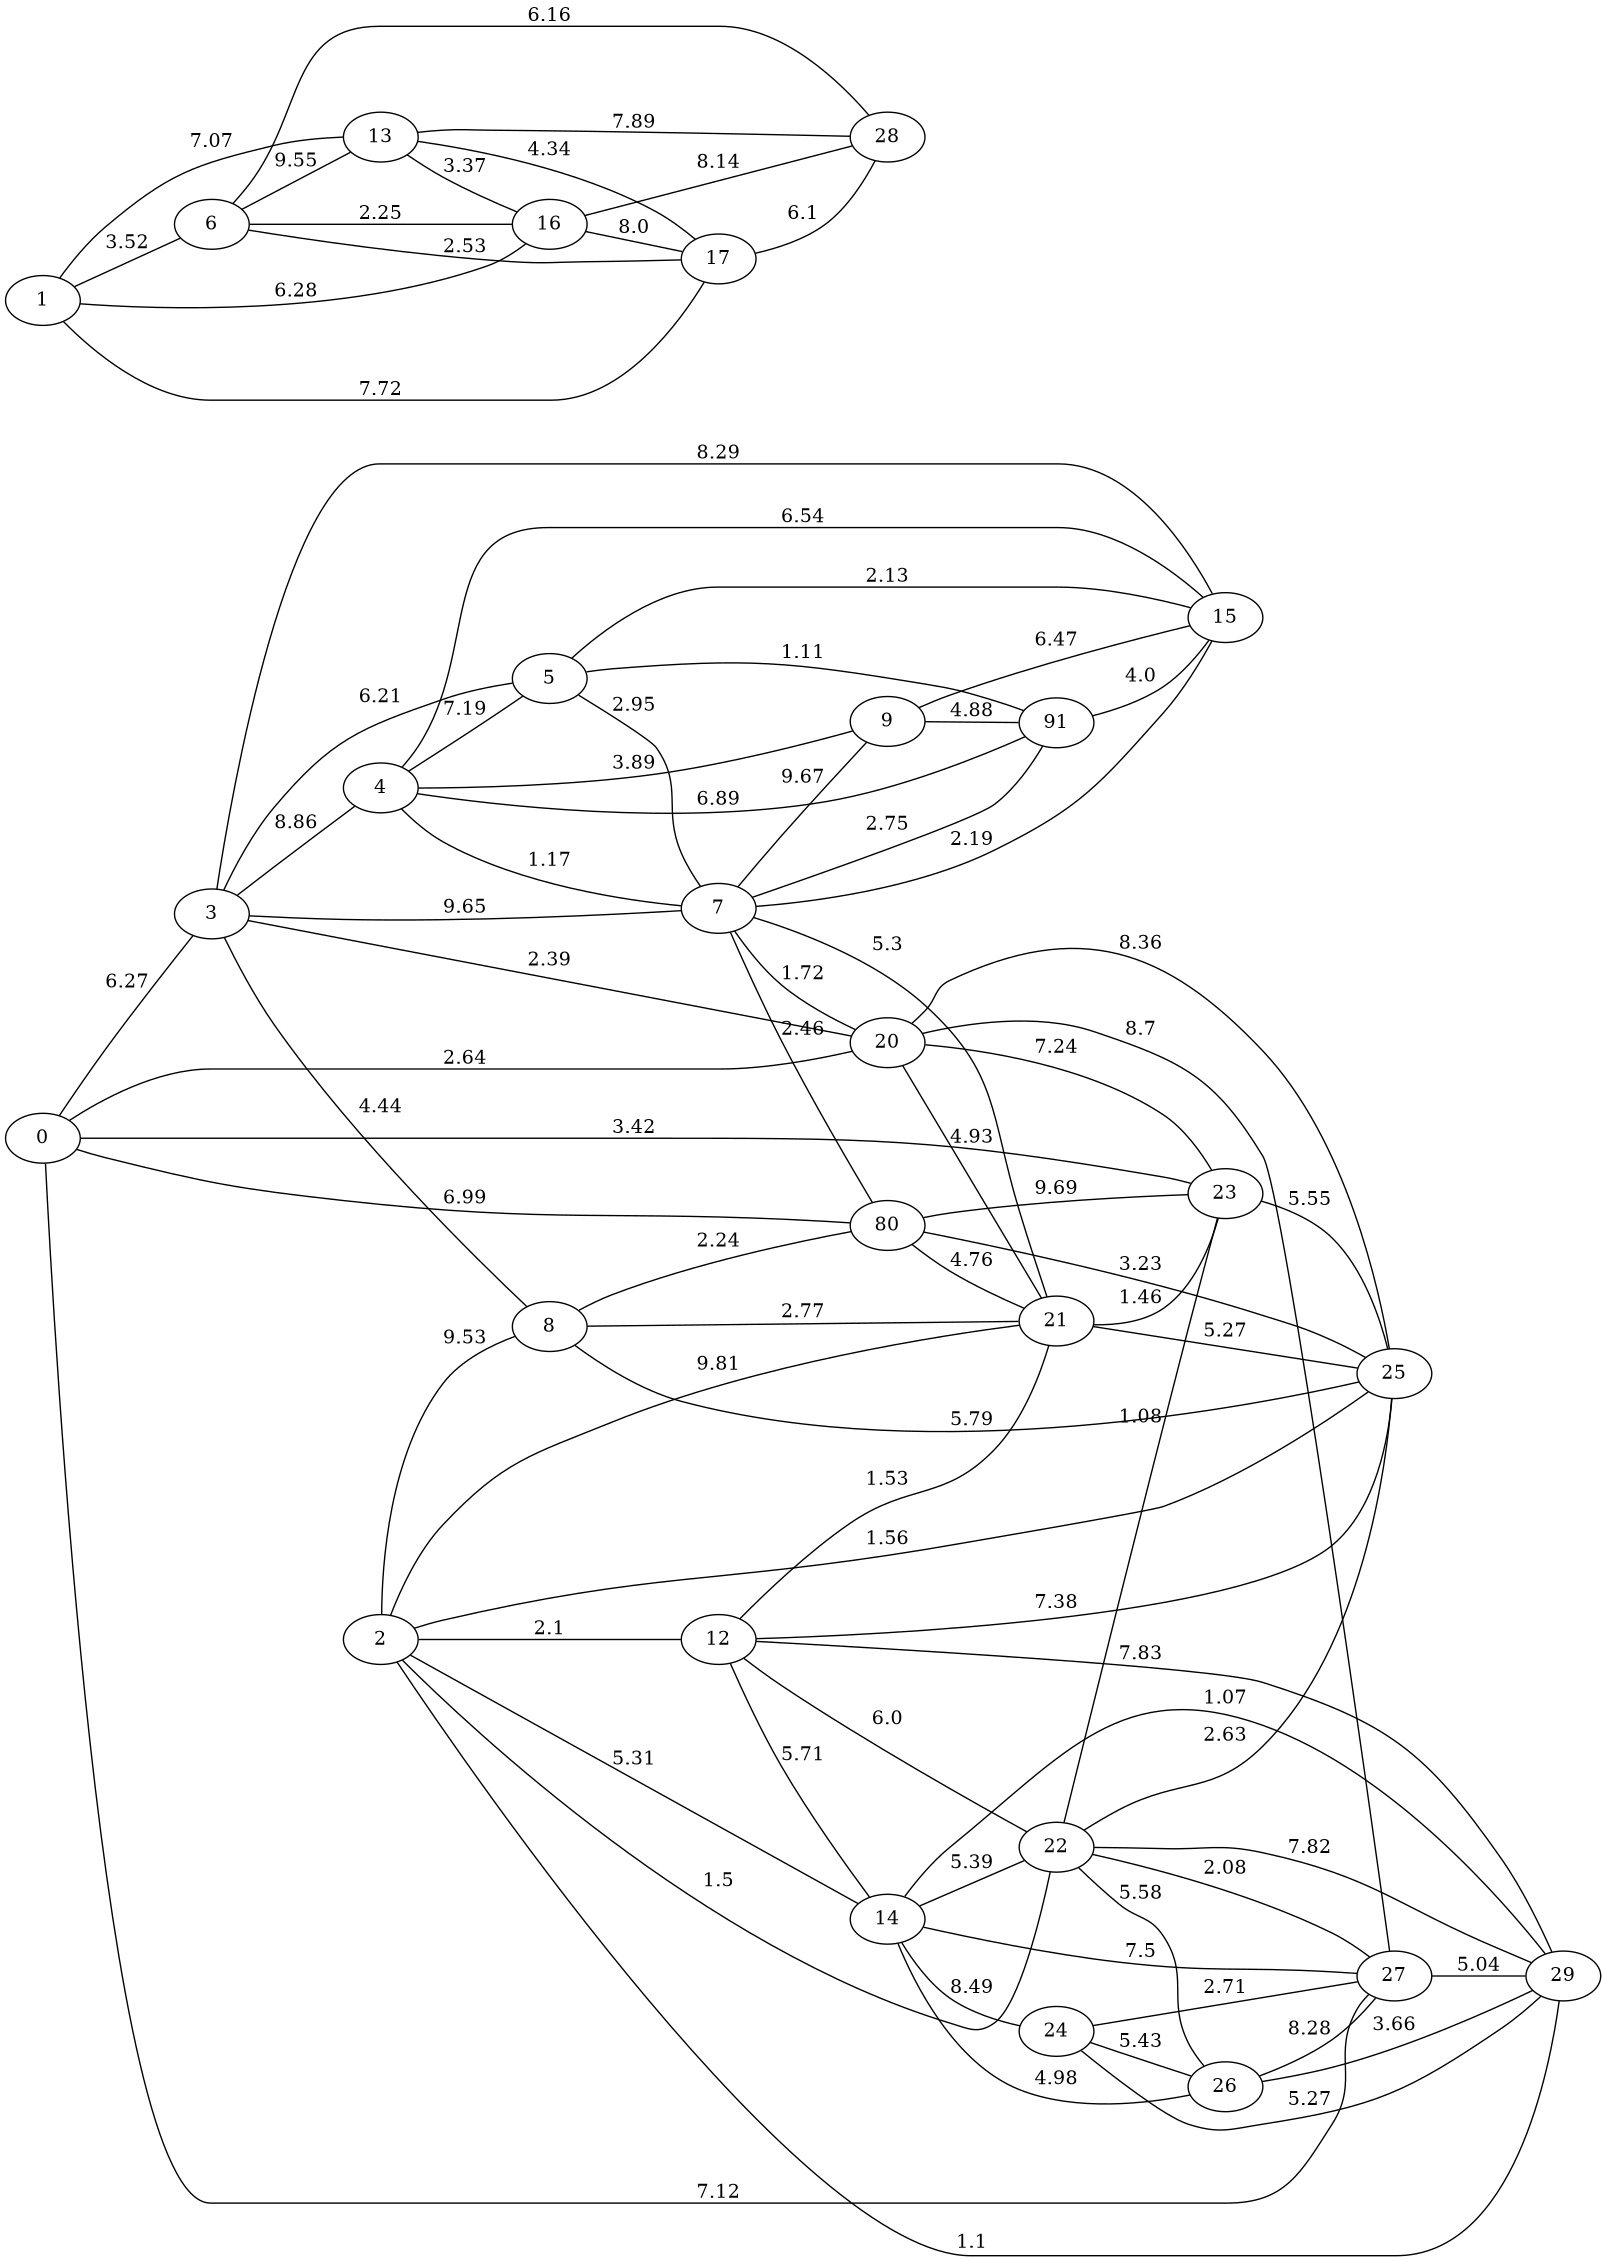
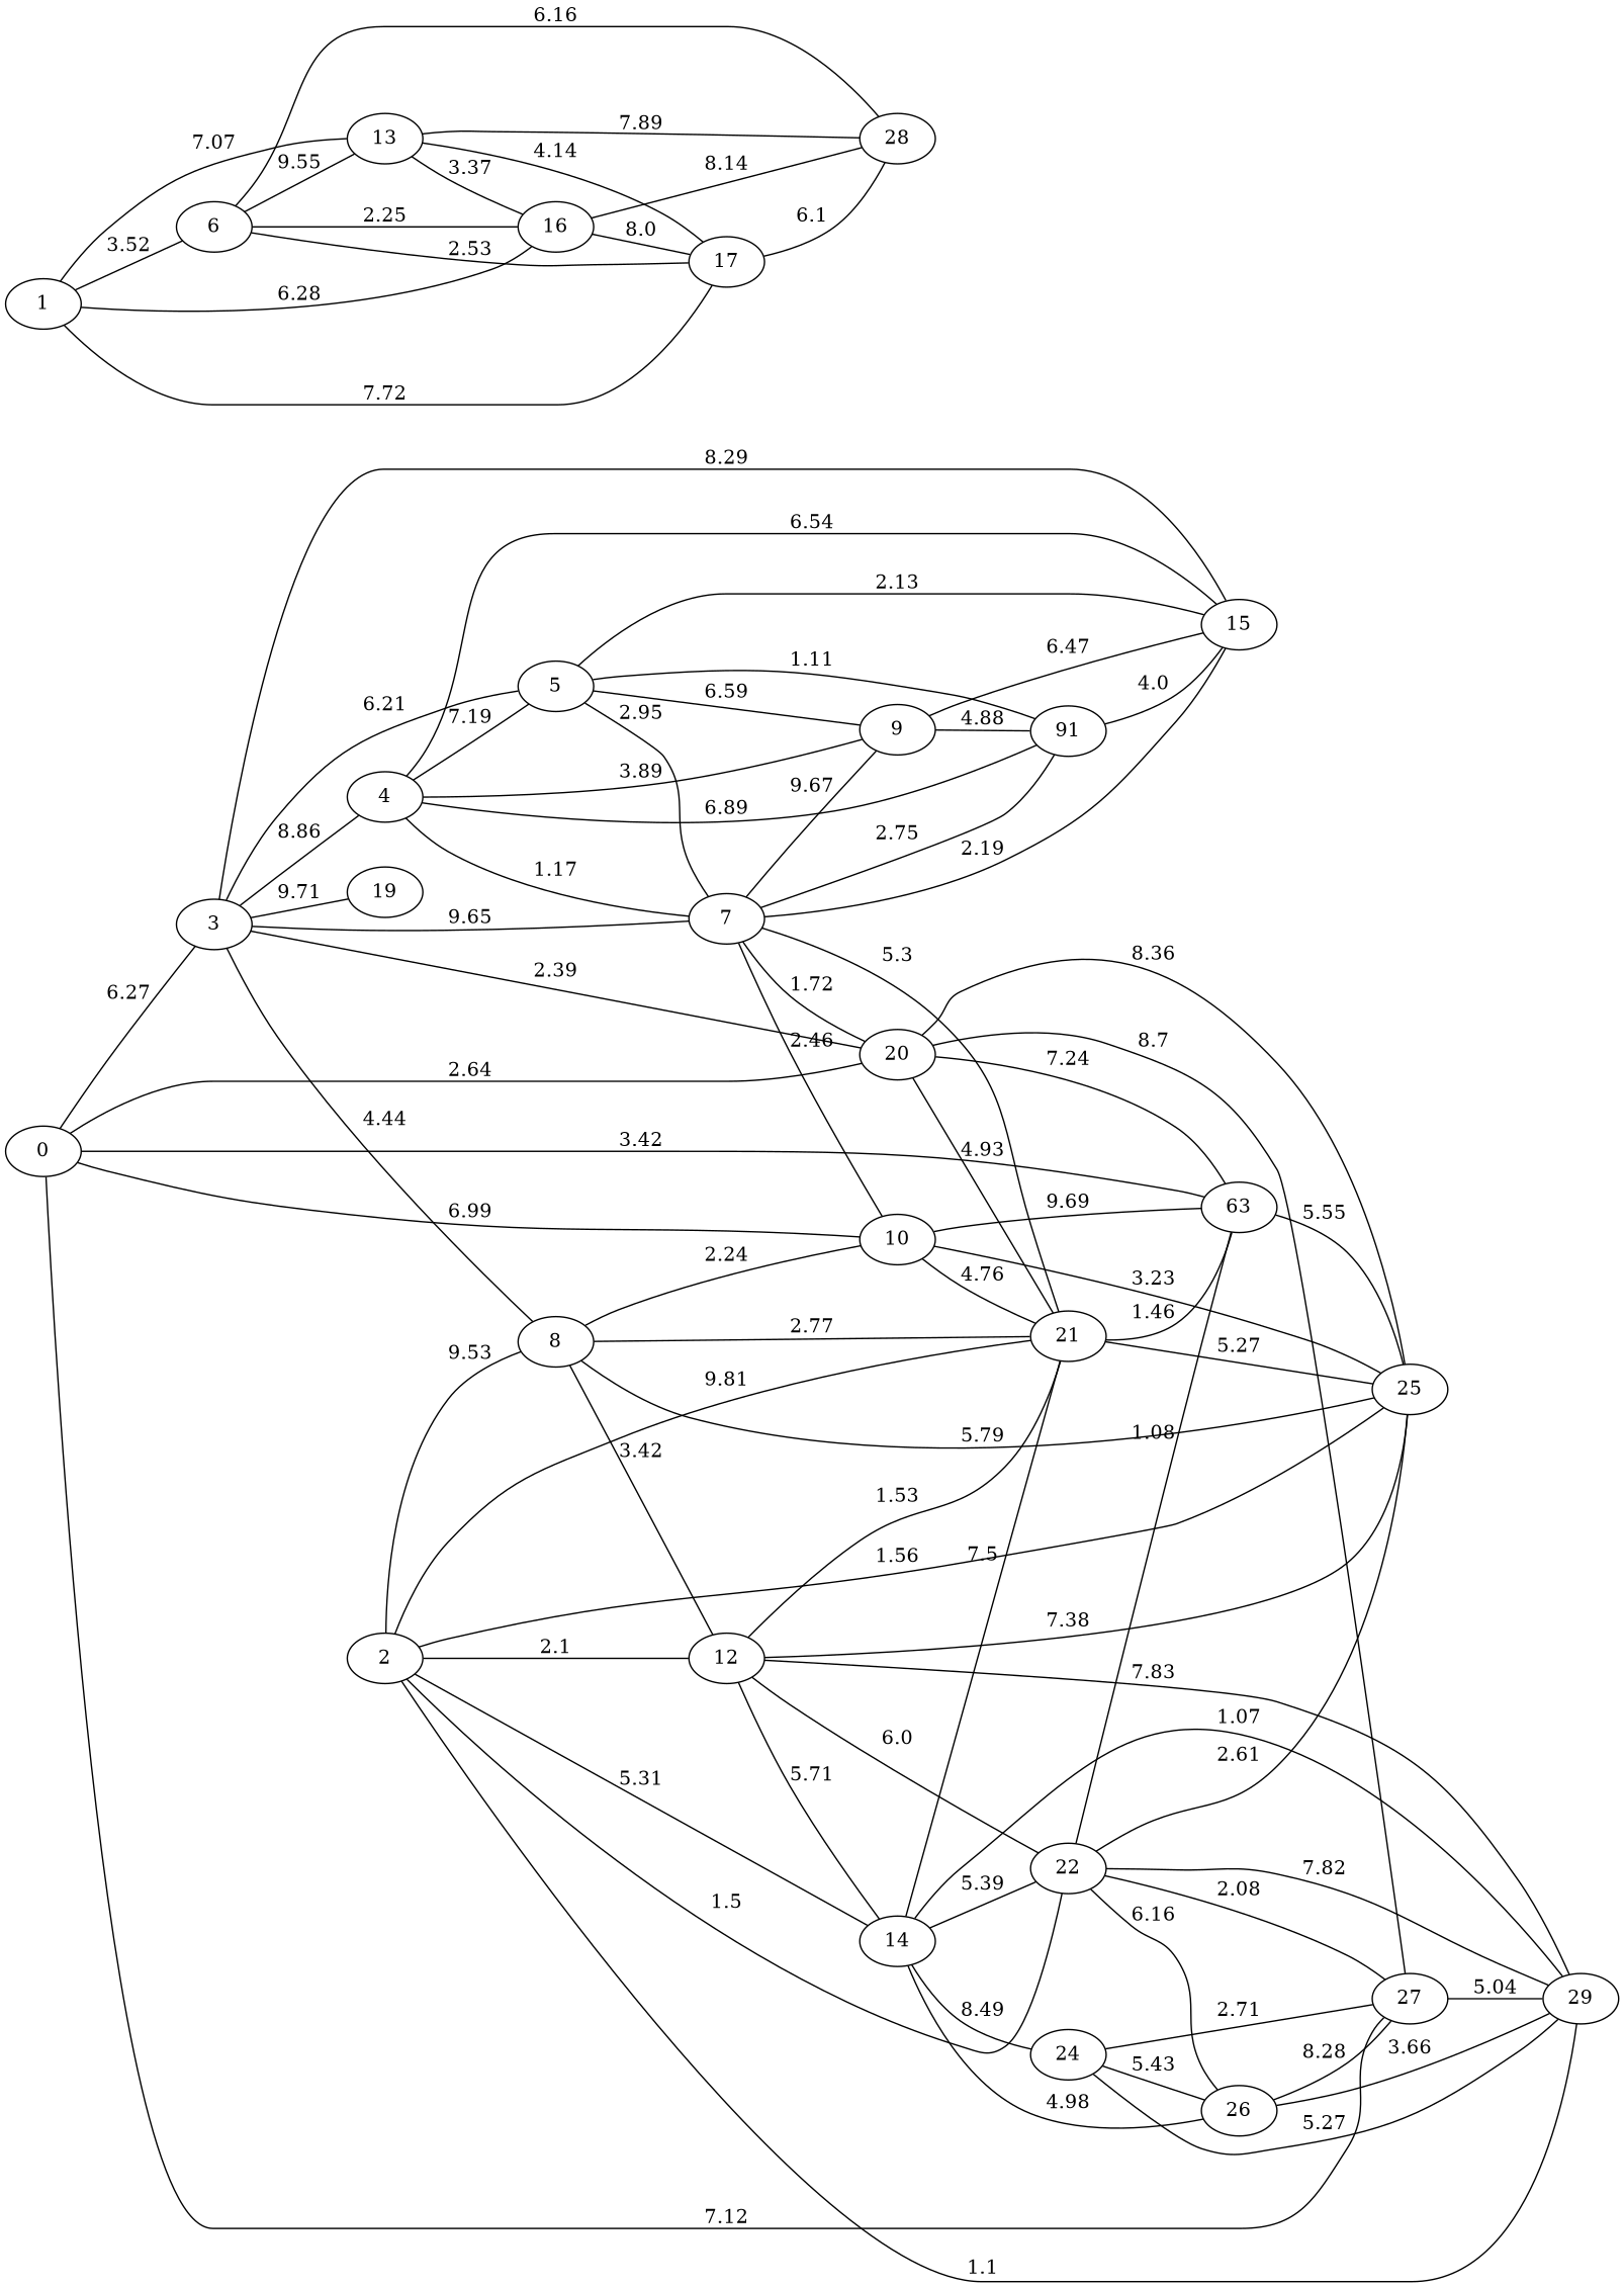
  graph {
    rankdir=LR
    0
    3
-   10 [label=80]
+   10
    20
-   23
+   23 [label=63]
    27
    8
    4
    5
    7
    15
+   19
    21
    25
    29
    1
    6
    13
    16
    17
    28
    2
    12
    14
    22
    24
    26
    9
    n29 [label=91]
    0 -- 3 [label=6.27]
    0 -- 10 [label=6.99]
    0 -- 20 [label=2.64]
    0 -- 23 [label=3.42]
    0 -- 27 [label=7.12]
    3 -- 20 [label=2.39]
    3 -- 8 [label=4.44]
    3 -- 4 [label=8.86]
    3 -- 5 [label=6.21]
    3 -- 7 [label=9.65]
    3 -- 15 [label=8.29]
+   3 -- 19 [label=9.71]
    10 -- 23 [label=9.69]
    10 -- 21 [label=4.76]
    10 -- 25 [label=3.23]
    20 -- 23 [label=7.24]
    20 -- 27 [label=8.7]
    20 -- 21 [label=4.93]
    20 -- 25 [label=8.36]
    23 -- 25 [label=5.55]
    27 -- 29 [label=5.04]
    8 -- 10 [label=2.24]
    8 -- 21 [label=2.77]
    8 -- 25 [label=5.79]
+   8 -- 12 [label=3.42]
    4 -- 5 [label=7.19]
    4 -- 7 [label=1.17]
    4 -- 15 [label=6.54]
    4 -- 9 [label=3.89]
    4 -- n29 [label=6.89]
    5 -- 7 [label=2.95]
    5 -- 15 [label=2.13]
+   5 -- 9 [label=6.59]
    5 -- n29 [label=1.11]
    7 -- 10 [label=2.46]
    7 -- 20 [label=1.72]
    7 -- 15 [label=2.19]
    7 -- 21 [label=5.3]
    7 -- 9 [label=9.67]
    7 -- n29 [label=2.75]
    21 -- 23 [label=1.46]
    21 -- 25 [label=5.27]
    1 -- 6 [label=3.52]
    1 -- 13 [label=7.07]
    1 -- 16 [label=6.28]
    1 -- 17 [label=7.72]
    6 -- 13 [label=9.55]
    6 -- 16 [label=2.25]
    6 -- 17 [label=2.53]
    6 -- 28 [label=6.16]
    13 -- 16 [label=3.37]
-   13 -- 17 [label=4.34]
+   13 -- 17 [label=4.14]
    13 -- 28 [label=7.89]
    16 -- 17 [label=8.0]
    16 -- 28 [label=8.14]
    17 -- 28 [label=6.1]
    2 -- 8 [label=9.53]
    2 -- 21 [label=9.81]
    2 -- 25 [label=1.56]
    2 -- 29 [label=1.1]
    2 -- 12 [label=2.1]
    2 -- 14 [label=5.31]
    2 -- 22 [label=1.5]
    12 -- 21 [label=1.53]
    12 -- 25 [label=7.38]
    12 -- 29 [label=7.83]
    12 -- 14 [label=5.71]
    12 -- 22 [label=6.0]
-   14 -- 27 [label=7.5]
+   14 -- 21 [label=7.5]
    14 -- 29 [label=1.07]
    14 -- 22 [label=5.39]
    14 -- 24 [label=8.49]
    14 -- 26 [label=4.98]
    22 -- 23 [label=1.08]
    22 -- 27 [label=2.08]
-   22 -- 25 [label=2.63]
+   22 -- 25 [label=2.61]
    22 -- 29 [label=7.82]
-   22 -- 26 [label=5.58]
+   22 -- 26 [label=6.16]
    24 -- 27 [label=2.71]
    24 -- 29 [label=5.27]
    24 -- 26 [label=5.43]
    26 -- 27 [label=8.28]
    26 -- 29 [label=3.66]
    9 -- 15 [label=6.47]
    9 -- n29 [label=4.88]
    n29 -- 15 [label=4.0]
  }
